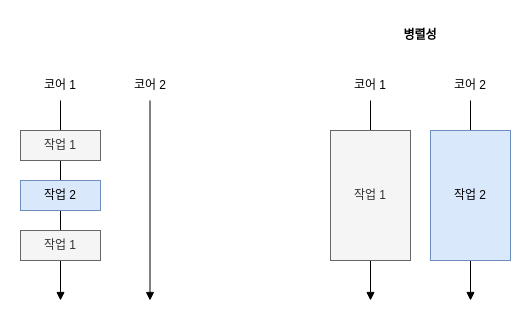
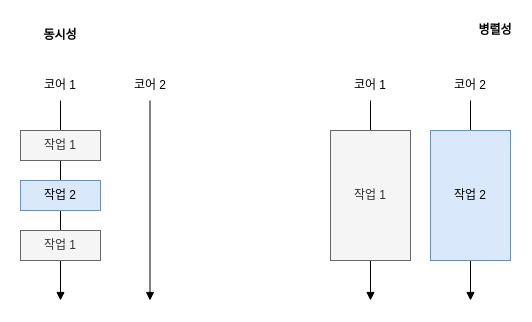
  <mxCell id="0" />
  <mxCell id="1" parent="0" />
  <mxCell id="2" value="" style="endArrow=block;html=1;rounded=0;endFill=1;" edge="1" parent="1"><mxGeometry width="50" height="50" relative="1" as="geometry"><mxPoint x="60" y="100" as="sourcePoint" /><mxPoint x="60" y="300" as="targetPoint" /></mxGeometry></mxCell>
  <mxCell id="3" value="작업 1" style="rounded=0;whiteSpace=wrap;html=1;fillColor=#f5f5f5;fontColor=#333333;strokeColor=#666666;" vertex="1" parent="1"><mxGeometry x="20" y="130" width="80" height="30" as="geometry" /></mxCell>
  <mxCell id="4" value="작업 2" style="rounded=0;whiteSpace=wrap;html=1;fillColor=#dae8fc;strokeColor=#6c8ebf;" vertex="1" parent="1"><mxGeometry x="20" y="180" width="80" height="30" as="geometry" /></mxCell>
  <mxCell id="5" value="작업 1" style="rounded=0;whiteSpace=wrap;html=1;fillColor=#f5f5f5;fontColor=#333333;strokeColor=#666666;" vertex="1" parent="1"><mxGeometry x="20" y="230" width="80" height="30" as="geometry" /></mxCell>
  <mxCell id="6" value="" style="endArrow=block;html=1;rounded=0;endFill=1;" edge="1" parent="1"><mxGeometry width="50" height="50" relative="1" as="geometry"><mxPoint x="370" y="100" as="sourcePoint" /><mxPoint x="370" y="300" as="targetPoint" /></mxGeometry></mxCell>
  <mxCell id="7" value="작업 1" style="rounded=0;whiteSpace=wrap;html=1;fillColor=#f5f5f5;fontColor=#333333;strokeColor=#666666;" vertex="1" parent="1"><mxGeometry x="330" y="130" width="80" height="130" as="geometry" /></mxCell>
  <mxCell id="8" value="" style="endArrow=block;html=1;rounded=0;endFill=1;" edge="1" parent="1"><mxGeometry width="50" height="50" relative="1" as="geometry"><mxPoint x="470" y="100" as="sourcePoint" /><mxPoint x="470" y="300" as="targetPoint" /></mxGeometry></mxCell>
  <mxCell id="9" value="작업 2" style="rounded=0;whiteSpace=wrap;html=1;fillColor=#dae8fc;strokeColor=#6c8ebf;" vertex="1" parent="1"><mxGeometry x="430" y="130" width="80" height="130" as="geometry" /></mxCell>
- <mxCell id="11" value="병렬성" style="text;html=1;strokeColor=none;fillColor=none;align=center;verticalAlign=middle;whiteSpace=wrap;rounded=0;fontStyle=1" vertex="1" parent="1"><mxGeometry x="390" y="20" width="60" height="30" as="geometry" /></mxCell>
+ <mxCell id="10" value="동시성" style="text;html=1;strokeColor=none;fillColor=none;align=center;verticalAlign=middle;whiteSpace=wrap;rounded=0;fontStyle=1" vertex="1" parent="1"><mxGeometry x="30" y="20" width="60" height="30" as="geometry" /></mxCell>
+ <mxCell id="11" value="병렬성" style="text;html=1;strokeColor=none;fillColor=none;align=center;verticalAlign=middle;whiteSpace=wrap;rounded=0;fontStyle=1" vertex="1" parent="1"><mxGeometry x="465" y="15" width="60" height="30" as="geometry" /></mxCell>
  <mxCell id="12" value="코어 1" style="text;html=1;strokeColor=none;fillColor=none;align=center;verticalAlign=middle;whiteSpace=wrap;rounded=0;" vertex="1" parent="1"><mxGeometry x="30" y="70" width="60" height="30" as="geometry" /></mxCell>
  <mxCell id="13" value="코어 1" style="text;html=1;strokeColor=none;fillColor=none;align=center;verticalAlign=middle;whiteSpace=wrap;rounded=0;" vertex="1" parent="1"><mxGeometry x="340" y="70" width="60" height="30" as="geometry" /></mxCell>
  <mxCell id="14" value="코어 2" style="text;html=1;strokeColor=none;fillColor=none;align=center;verticalAlign=middle;whiteSpace=wrap;rounded=0;" vertex="1" parent="1"><mxGeometry x="440" y="70" width="60" height="30" as="geometry" /></mxCell>
  <mxCell id="15" value="코어 2" style="text;html=1;strokeColor=none;fillColor=none;align=center;verticalAlign=middle;whiteSpace=wrap;rounded=0;" vertex="1" parent="1"><mxGeometry x="120" y="70" width="60" height="30" as="geometry" /></mxCell>
  <mxCell id="16" value="" style="endArrow=block;html=1;rounded=0;endFill=1;" edge="1" parent="1"><mxGeometry width="50" height="50" relative="1" as="geometry"><mxPoint x="149.5" y="100" as="sourcePoint" /><mxPoint x="149.5" y="300" as="targetPoint" /></mxGeometry></mxCell>
